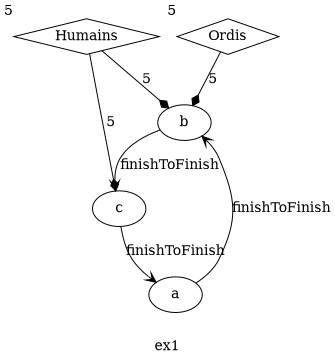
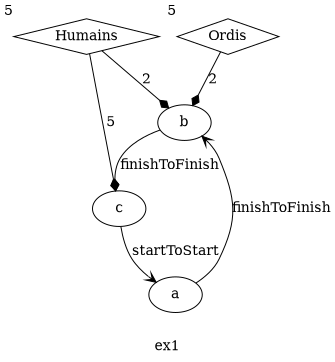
  digraph {
    label=ex1
    edge [arrowhead=diamond]
    Humains [shape=diamond xlabel=5]
    b
    c
    a
    Ordis [shape=diamond xlabel=5]
-   Humains -> b [label=5]
+   Humains -> b [label=2]
    Humains -> c [label=5]
-   b -> c [arrowhead=vee label=finishToFinish]
-   c -> a [arrowhead=vee label=finishToFinish]
+   b -> c [label=finishToFinish]
+   c -> a [arrowhead=vee label=startToStart]
    a -> b [arrowhead=vee label=finishToFinish]
-   Ordis -> b [label=5]
+   Ordis -> b [label=2]
  }
